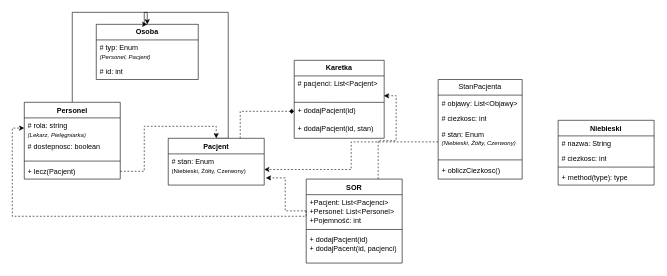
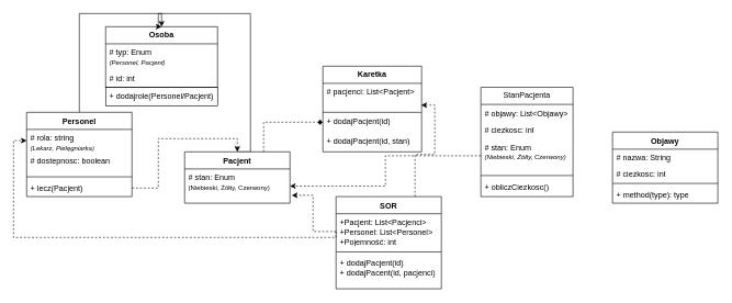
  <mxCell id="0" />
  <mxCell id="1" parent="0" />
  <mxCell id="2" style="edgeStyle=orthogonalEdgeStyle;rounded=0;orthogonalLoop=1;jettySize=auto;html=1;exitX=0.75;exitY=0;exitDx=0;exitDy=0;entryX=0.996;entryY=0.753;entryDx=0;entryDy=0;dashed=1;entryPerimeter=0;" edge="1" parent="1" source="3" target="26"><mxGeometry relative="1" as="geometry" /></mxCell>
  <mxCell id="3" value="SOR" style="swimlane;fontStyle=1;align=center;verticalAlign=top;childLayout=stackLayout;horizontal=1;startSize=26;horizontalStack=0;resizeParent=1;resizeParentMax=0;resizeLast=0;collapsible=1;marginBottom=0;whiteSpace=wrap;html=1;" vertex="1" parent="1"><mxGeometry x="510" y="298" width="160" height="140" as="geometry" /></mxCell>
  <mxCell id="4" value="+Pacjent: List&amp;lt;Pacjenci&amp;gt;&lt;div&gt;+Personel: List&amp;lt;Personel&amp;gt;&lt;/div&gt;&lt;div&gt;+Pojemność: int&lt;/div&gt;" style="text;strokeColor=none;fillColor=none;align=left;verticalAlign=top;spacingLeft=4;spacingRight=4;overflow=hidden;rotatable=0;points=[[0,0.5],[1,0.5]];portConstraint=eastwest;whiteSpace=wrap;html=1;" vertex="1" parent="3"><mxGeometry y="26" width="160" height="54" as="geometry" /></mxCell>
  <mxCell id="5" value="" style="line;strokeWidth=1;fillColor=none;align=left;verticalAlign=middle;spacingTop=-1;spacingLeft=3;spacingRight=3;rotatable=0;labelPosition=right;points=[];portConstraint=eastwest;strokeColor=inherit;" vertex="1" parent="3"><mxGeometry y="80" width="160" height="8" as="geometry" /></mxCell>
  <mxCell id="6" value="+ dodajPacjent(id)&lt;div&gt;+ dodajPacent(id, pacjenci)&lt;/div&gt;" style="text;strokeColor=none;fillColor=none;align=left;verticalAlign=top;spacingLeft=4;spacingRight=4;overflow=hidden;rotatable=0;points=[[0,0.5],[1,0.5]];portConstraint=eastwest;whiteSpace=wrap;html=1;" vertex="1" parent="3"><mxGeometry y="88" width="160" height="52" as="geometry" /></mxCell>
- <mxCell id="7" value="Niebieski" style="swimlane;fontStyle=1;align=center;verticalAlign=top;childLayout=stackLayout;horizontal=1;startSize=26;horizontalStack=0;resizeParent=1;resizeParentMax=0;resizeLast=0;collapsible=1;marginBottom=0;whiteSpace=wrap;html=1;" vertex="1" parent="1"><mxGeometry x="930" y="200" width="160" height="108" as="geometry" /></mxCell>
+ <mxCell id="7" value="Objawy" style="swimlane;fontStyle=1;align=center;verticalAlign=top;childLayout=stackLayout;horizontal=1;startSize=26;horizontalStack=0;resizeParent=1;resizeParentMax=0;resizeLast=0;collapsible=1;marginBottom=0;whiteSpace=wrap;html=1;" vertex="1" parent="1"><mxGeometry x="930" y="200" width="160" height="108" as="geometry" /></mxCell>
  <mxCell id="8" value="# nazwa: String&lt;div&gt;&lt;br&gt;&lt;/div&gt;" style="text;strokeColor=none;fillColor=none;align=left;verticalAlign=top;spacingLeft=4;spacingRight=4;overflow=hidden;rotatable=0;points=[[0,0.5],[1,0.5]];portConstraint=eastwest;whiteSpace=wrap;html=1;" vertex="1" parent="7"><mxGeometry y="26" width="160" height="24" as="geometry" /></mxCell>
  <mxCell id="9" value="# ciezkosc: int" style="text;strokeColor=none;fillColor=none;align=left;verticalAlign=top;spacingLeft=4;spacingRight=4;overflow=hidden;rotatable=0;points=[[0,0.5],[1,0.5]];portConstraint=eastwest;whiteSpace=wrap;html=1;" vertex="1" parent="7"><mxGeometry y="50" width="160" height="24" as="geometry" /></mxCell>
  <mxCell id="10" value="" style="line;strokeWidth=1;fillColor=none;align=left;verticalAlign=middle;spacingTop=-1;spacingLeft=3;spacingRight=3;rotatable=0;labelPosition=right;points=[];portConstraint=eastwest;strokeColor=inherit;" vertex="1" parent="7"><mxGeometry y="74" width="160" height="8" as="geometry" /></mxCell>
  <mxCell id="11" value="+ method(type): type" style="text;strokeColor=none;fillColor=none;align=left;verticalAlign=top;spacingLeft=4;spacingRight=4;overflow=hidden;rotatable=0;points=[[0,0.5],[1,0.5]];portConstraint=eastwest;whiteSpace=wrap;html=1;" vertex="1" parent="7"><mxGeometry y="82" width="160" height="26" as="geometry" /></mxCell>
  <mxCell id="12" value="Osoba" style="swimlane;fontStyle=1;childLayout=stackLayout;horizontal=1;startSize=26;fillColor=default;horizontalStack=0;resizeParent=1;resizeParentMax=0;resizeLast=0;collapsible=1;marginBottom=0;whiteSpace=wrap;html=1;" vertex="1" parent="1"><mxGeometry x="160" y="40" width="170" height="92" as="geometry" /></mxCell>
  <mxCell id="13" value="# typ: Enum&lt;br&gt;&lt;font style=&quot;font-size: 10px; color: light-dark(rgb(0, 0, 0), rgb(179, 179, 179));&quot;&gt;&lt;i&gt;(Personel, Pacjent)&lt;/i&gt;&lt;/font&gt;" style="text;strokeColor=none;fillColor=none;align=left;verticalAlign=top;spacingLeft=4;spacingRight=4;overflow=hidden;rotatable=0;points=[[0,0.5],[1,0.5]];portConstraint=eastwest;whiteSpace=wrap;html=1;" vertex="1" parent="12"><mxGeometry y="26" width="170" height="40" as="geometry" /></mxCell>
  <mxCell id="14" value="# id: int" style="text;strokeColor=none;fillColor=none;align=left;verticalAlign=top;spacingLeft=4;spacingRight=4;overflow=hidden;rotatable=0;points=[[0,0.5],[1,0.5]];portConstraint=eastwest;whiteSpace=wrap;html=1;" vertex="1" parent="12"><mxGeometry y="66" width="170" height="26" as="geometry" /></mxCell>
  <mxCell id="15" style="edgeStyle=orthogonalEdgeStyle;rounded=0;orthogonalLoop=1;jettySize=auto;html=1;exitX=0.5;exitY=0;exitDx=0;exitDy=0;entryX=0.5;entryY=0;entryDx=0;entryDy=0;" edge="1" parent="1" source="16" target="12"><mxGeometry relative="1" as="geometry" /></mxCell>
  <mxCell id="16" value="Personel" style="swimlane;fontStyle=1;align=center;verticalAlign=top;childLayout=stackLayout;horizontal=1;startSize=26;horizontalStack=0;resizeParent=1;resizeParentMax=0;resizeLast=0;collapsible=1;marginBottom=0;whiteSpace=wrap;html=1;" vertex="1" parent="1"><mxGeometry x="40" y="170" width="160" height="128" as="geometry" /></mxCell>
  <mxCell id="17" value="# rola: string&lt;div&gt;&lt;font style=&quot;font-size: 10px; color: light-dark(rgb(0, 0, 0), rgb(179, 179, 179));&quot;&gt;&lt;i style=&quot;&quot;&gt;(Lekarz, Pielęgniarka)&lt;/i&gt;&lt;/font&gt;&lt;/div&gt;" style="text;strokeColor=none;fillColor=none;align=left;verticalAlign=top;spacingLeft=4;spacingRight=4;overflow=hidden;rotatable=0;points=[[0,0.5],[1,0.5]];portConstraint=eastwest;whiteSpace=wrap;html=1;" vertex="1" parent="16"><mxGeometry y="26" width="160" height="34" as="geometry" /></mxCell>
  <mxCell id="18" value="# dostepnosc: boolean" style="text;strokeColor=none;fillColor=none;align=left;verticalAlign=top;spacingLeft=4;spacingRight=4;overflow=hidden;rotatable=0;points=[[0,0.5],[1,0.5]];portConstraint=eastwest;whiteSpace=wrap;html=1;" vertex="1" parent="16"><mxGeometry y="60" width="160" height="34" as="geometry" /></mxCell>
  <mxCell id="19" value="" style="line;strokeWidth=1;fillColor=none;align=left;verticalAlign=middle;spacingTop=-1;spacingLeft=3;spacingRight=3;rotatable=0;labelPosition=right;points=[];portConstraint=eastwest;strokeColor=inherit;" vertex="1" parent="16"><mxGeometry y="94" width="160" height="8" as="geometry" /></mxCell>
  <mxCell id="20" value="+ lecz(Pacjent)" style="text;strokeColor=none;fillColor=none;align=left;verticalAlign=top;spacingLeft=4;spacingRight=4;overflow=hidden;rotatable=0;points=[[0,0.5],[1,0.5]];portConstraint=eastwest;whiteSpace=wrap;html=1;" vertex="1" parent="16"><mxGeometry y="102" width="160" height="26" as="geometry" /></mxCell>
  <mxCell id="21" style="edgeStyle=orthogonalEdgeStyle;rounded=0;orthogonalLoop=1;jettySize=auto;html=1;exitX=0.5;exitY=0;exitDx=0;exitDy=0;entryX=0.5;entryY=0;entryDx=0;entryDy=0;" edge="1" parent="1" source="23" target="12"><mxGeometry relative="1" as="geometry"><Array as="points"><mxPoint x="380" y="230" /><mxPoint x="380" y="20" /><mxPoint x="240" y="20" /></Array></mxGeometry></mxCell>
  <mxCell id="22" style="edgeStyle=orthogonalEdgeStyle;rounded=0;orthogonalLoop=1;jettySize=auto;html=1;exitX=0.75;exitY=0;exitDx=0;exitDy=0;entryX=0;entryY=0.5;entryDx=0;entryDy=0;dashed=1;endArrow=diamond;" edge="1" parent="1" source="23" target="28"><mxGeometry relative="1" as="geometry" /></mxCell>
  <mxCell id="23" value="Pacjent" style="swimlane;fontStyle=1;align=center;verticalAlign=top;childLayout=stackLayout;horizontal=1;startSize=26;horizontalStack=0;resizeParent=1;resizeParentMax=0;resizeLast=0;collapsible=1;marginBottom=0;whiteSpace=wrap;html=1;" vertex="1" parent="1"><mxGeometry x="280" y="230" width="160" height="78" as="geometry" /></mxCell>
  <mxCell id="24" value="# stan: Enum&lt;br&gt;&lt;font style=&quot;color: light-dark(rgb(0, 0, 0), rgb(204, 204, 204)); font-size: 10px;&quot;&gt;(Niebieski, Żółty, Czerwony)&lt;/font&gt;" style="text;strokeColor=none;fillColor=none;align=left;verticalAlign=top;spacingLeft=4;spacingRight=4;overflow=hidden;rotatable=0;points=[[0,0.5],[1,0.5]];portConstraint=eastwest;whiteSpace=wrap;html=1;" vertex="1" parent="23"><mxGeometry y="26" width="160" height="52" as="geometry" /></mxCell>
  <mxCell id="25" value="Karetka" style="swimlane;fontStyle=1;childLayout=stackLayout;horizontal=1;startSize=26;fillColor=default;horizontalStack=0;resizeParent=1;resizeParentMax=0;resizeLast=0;collapsible=1;marginBottom=0;whiteSpace=wrap;html=1;" vertex="1" parent="1"><mxGeometry x="490" y="100" width="150" height="130" as="geometry" /></mxCell>
  <mxCell id="26" value="# pacjenci: List&amp;lt;Pacjent&amp;gt;" style="text;strokeColor=none;fillColor=none;align=left;verticalAlign=top;spacingLeft=4;spacingRight=4;overflow=hidden;rotatable=0;points=[[0,0.5],[1,0.5]];portConstraint=eastwest;whiteSpace=wrap;html=1;" vertex="1" parent="25"><mxGeometry y="26" width="150" height="44" as="geometry" /></mxCell>
  <mxCell id="27" value="" style="endArrow=none;html=1;rounded=0;entryX=0.996;entryY=0.002;entryDx=0;entryDy=0;entryPerimeter=0;" edge="1" parent="25" target="28"><mxGeometry width="50" height="50" relative="1" as="geometry"><mxPoint y="70" as="sourcePoint" /><mxPoint x="120" y="40" as="targetPoint" /><Array as="points" /></mxGeometry></mxCell>
  <mxCell id="28" value="&lt;div&gt;+ dodajPacjent(id)&lt;/div&gt;" style="text;strokeColor=none;fillColor=none;align=left;verticalAlign=top;spacingLeft=4;spacingRight=4;overflow=hidden;rotatable=0;points=[[0,0.5],[1,0.5]];portConstraint=eastwest;whiteSpace=wrap;html=1;" vertex="1" parent="25"><mxGeometry y="70" width="150" height="30" as="geometry" /></mxCell>
  <mxCell id="29" value="+ dodajPacjent(id, stan)" style="text;strokeColor=none;fillColor=none;align=left;verticalAlign=top;spacingLeft=4;spacingRight=4;overflow=hidden;rotatable=0;points=[[0,0.5],[1,0.5]];portConstraint=eastwest;whiteSpace=wrap;html=1;" vertex="1" parent="25"><mxGeometry y="100" width="150" height="30" as="geometry" /></mxCell>
  <mxCell id="30" style="edgeStyle=orthogonalEdgeStyle;rounded=0;orthogonalLoop=1;jettySize=auto;html=1;exitX=0;exitY=0.5;exitDx=0;exitDy=0;entryX=0;entryY=0.5;entryDx=0;entryDy=0;dashed=1;" edge="1" parent="1" source="4" target="17"><mxGeometry relative="1" as="geometry"><Array as="points"><mxPoint x="510" y="360" /><mxPoint x="20" y="360" /><mxPoint x="20" y="213" /></Array></mxGeometry></mxCell>
  <mxCell id="31" value="StanPacjenta" style="swimlane;fontStyle=0;childLayout=stackLayout;horizontal=1;startSize=26;fillColor=default;horizontalStack=0;resizeParent=1;resizeParentMax=0;resizeLast=0;collapsible=1;marginBottom=0;whiteSpace=wrap;html=1;" vertex="1" parent="1"><mxGeometry x="730" y="132" width="140" height="166" as="geometry" /></mxCell>
  <mxCell id="32" value="# objawy: List&amp;lt;Objawy&amp;gt;" style="text;strokeColor=none;fillColor=none;align=left;verticalAlign=top;spacingLeft=4;spacingRight=4;overflow=hidden;rotatable=0;points=[[0,0.5],[1,0.5]];portConstraint=eastwest;whiteSpace=wrap;html=1;" vertex="1" parent="31"><mxGeometry y="26" width="140" height="26" as="geometry" /></mxCell>
  <mxCell id="33" value="# ciezkosc: int" style="text;strokeColor=none;fillColor=none;align=left;verticalAlign=top;spacingLeft=4;spacingRight=4;overflow=hidden;rotatable=0;points=[[0,0.5],[1,0.5]];portConstraint=eastwest;whiteSpace=wrap;html=1;" vertex="1" parent="31"><mxGeometry y="52" width="140" height="26" as="geometry" /></mxCell>
  <mxCell id="34" value="# stan: Enum&lt;br&gt;&lt;font style=&quot;color: light-dark(rgb(0, 0, 0), rgb(204, 204, 204)); font-size: 10px;&quot;&gt;&lt;i&gt;(Niebieski, Żółty, Czerwony)&lt;/i&gt;&lt;/font&gt;" style="text;strokeColor=none;fillColor=none;align=left;verticalAlign=top;spacingLeft=4;spacingRight=4;overflow=hidden;rotatable=0;points=[[0,0.5],[1,0.5]];portConstraint=eastwest;whiteSpace=wrap;html=1;" vertex="1" parent="31"><mxGeometry y="78" width="140" height="52" as="geometry" /></mxCell>
  <mxCell id="35" value="" style="line;strokeWidth=1;fillColor=none;align=left;verticalAlign=middle;spacingTop=-1;spacingLeft=3;spacingRight=3;rotatable=0;labelPosition=right;points=[];portConstraint=eastwest;strokeColor=inherit;" vertex="1" parent="31"><mxGeometry y="130" width="140" height="8" as="geometry" /></mxCell>
  <mxCell id="36" value="+ obliczCiezkosc()" style="text;strokeColor=none;fillColor=none;align=left;verticalAlign=top;spacingLeft=4;spacingRight=4;overflow=hidden;rotatable=0;points=[[0,0.5],[1,0.5]];portConstraint=eastwest;whiteSpace=wrap;html=1;" vertex="1" parent="31"><mxGeometry y="138" width="140" height="26" as="geometry" /></mxCell>
  <mxCell id="37" style="text;strokeColor=none;fillColor=none;align=left;verticalAlign=top;spacingLeft=4;spacingRight=4;overflow=hidden;rotatable=0;points=[[0,0.5],[1,0.5]];portConstraint=eastwest;whiteSpace=wrap;html=1;" vertex="1" parent="31"><mxGeometry y="164" width="140" height="2" as="geometry" /></mxCell>
  <mxCell id="38" style="edgeStyle=orthogonalEdgeStyle;rounded=0;orthogonalLoop=1;jettySize=auto;html=1;exitX=1;exitY=0.5;exitDx=0;exitDy=0;entryX=0.5;entryY=0;entryDx=0;entryDy=0;dashed=1;" edge="1" parent="1" source="20" target="23"><mxGeometry relative="1" as="geometry"><Array as="points"><mxPoint x="240" y="285" /><mxPoint x="240" y="210" /><mxPoint x="360" y="210" /></Array></mxGeometry></mxCell>
  <mxCell id="39" style="edgeStyle=orthogonalEdgeStyle;rounded=0;orthogonalLoop=1;jettySize=auto;html=1;exitX=0;exitY=0.5;exitDx=0;exitDy=0;entryX=1;entryY=0.5;entryDx=0;entryDy=0;dashed=1;" edge="1" parent="1" source="34" target="24"><mxGeometry relative="1" as="geometry" /></mxCell>
+ <mxCell id="40" value="+ dodajrole(Personel/Pacjent)" style="rounded=0;whiteSpace=wrap;html=1;fillColor=none;" vertex="1" parent="1"><mxGeometry x="160" y="132" width="170" height="28" as="geometry" /></mxCell>
  <mxCell id="41" style="edgeStyle=orthogonalEdgeStyle;rounded=0;orthogonalLoop=1;jettySize=auto;html=1;exitX=0;exitY=0.5;exitDx=0;exitDy=0;entryX=1.017;entryY=0.769;entryDx=0;entryDy=0;entryPerimeter=0;dashed=1;" edge="1" parent="1" source="4" target="24"><mxGeometry relative="1" as="geometry" /></mxCell>
